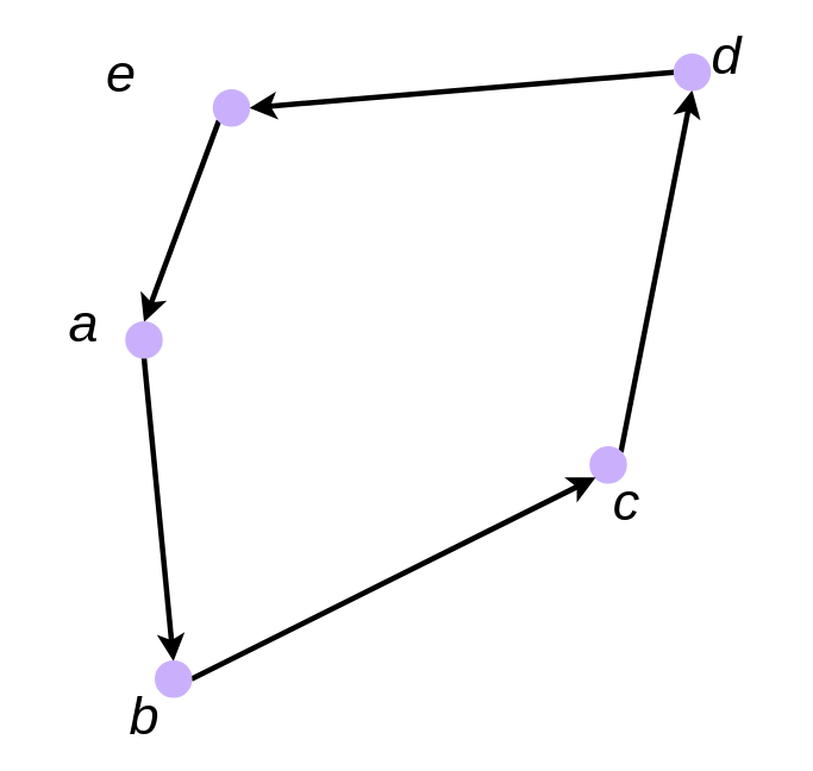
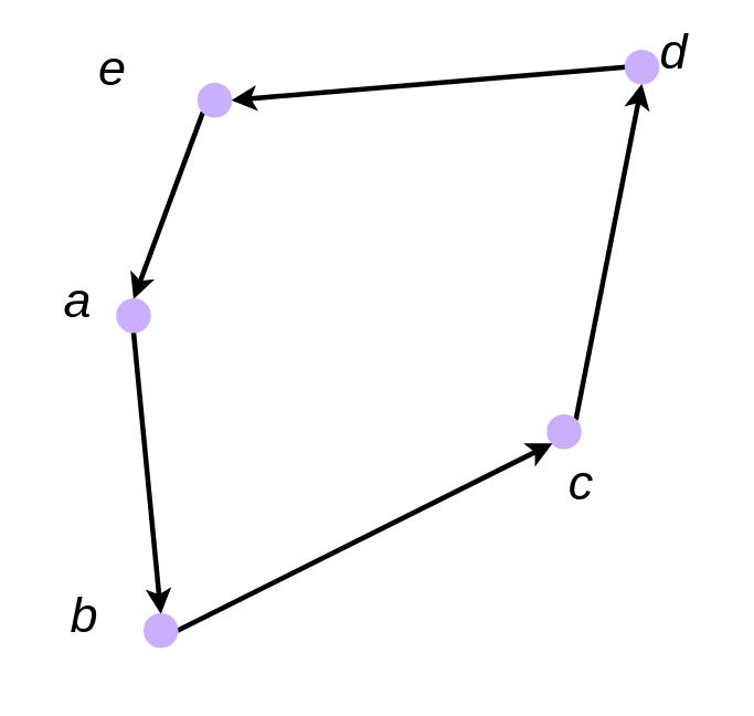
  <mxCell id="0" />
  <mxCell id="1" parent="0" />
  <mxCell id="2" style="edgeStyle=none;orthogonalLoop=1;jettySize=auto;html=1;exitX=1;exitY=0;exitDx=0;exitDy=0;entryX=0.5;entryY=1;entryDx=0;entryDy=0;fontSize=30;strokeColor=default;strokeWidth=3;" edge="1" parent="1" source="3" target="10"><mxGeometry relative="1" as="geometry" /></mxCell>
  <mxCell id="3" value="" style="ellipse;fillColor=#CAB0FC;strokeColor=#CAB0FC;labelBackgroundColor=#000000;" parent="1" vertex="1"><mxGeometry x="330" y="250" width="20" height="20" as="geometry" /></mxCell>
- <mxCell id="4" value="c" style="text;html=1;strokeColor=none;fillColor=none;align=center;verticalAlign=middle;whiteSpace=wrap;rounded=0;labelBackgroundColor=none;fontColor=#000000;fontStyle=2;fontSize=30;" parent="1" vertex="1"><mxGeometry x="324" y="270" width="53" height="20" as="geometry" /></mxCell>
+ <mxCell id="4" value="c" style="text;html=1;strokeColor=none;fillColor=none;align=center;verticalAlign=middle;whiteSpace=wrap;rounded=0;labelBackgroundColor=none;fontColor=#000000;fontStyle=2;fontSize=30;" parent="1" vertex="1"><mxGeometry x="324" y="280" width="53" height="20" as="geometry" /></mxCell>
  <mxCell id="5" value="d" style="text;html=1;strokeColor=none;fillColor=none;align=center;verticalAlign=middle;whiteSpace=wrap;rounded=0;labelBackgroundColor=none;fontColor=#000000;fontStyle=2;fontSize=30;" vertex="1" parent="1"><mxGeometry x="380" y="20" width="53" height="20" as="geometry" /></mxCell>
  <mxCell id="6" value="e" style="text;html=1;strokeColor=none;fillColor=none;align=center;verticalAlign=middle;whiteSpace=wrap;rounded=0;labelBackgroundColor=none;fontColor=#000000;fontStyle=2;fontSize=30;" vertex="1" parent="1"><mxGeometry x="41" y="30" width="53" height="20" as="geometry" /></mxCell>
  <mxCell id="7" value="a" style="text;html=1;strokeColor=none;fillColor=none;align=center;verticalAlign=middle;whiteSpace=wrap;rounded=0;labelBackgroundColor=none;fontColor=#000000;fontStyle=2;fontSize=30;" vertex="1" parent="1"><mxGeometry x="20" y="170" width="53" height="20" as="geometry" /></mxCell>
- <mxCell id="8" value="b" style="text;html=1;strokeColor=none;fillColor=none;align=center;verticalAlign=middle;whiteSpace=wrap;rounded=0;labelBackgroundColor=none;fontColor=#000000;fontStyle=2;fontSize=30;" vertex="1" parent="1"><mxGeometry x="53.5" y="390" width="53" height="20" as="geometry" /></mxCell>
+ <mxCell id="8" value="b" style="text;html=1;strokeColor=none;fillColor=none;align=center;verticalAlign=middle;whiteSpace=wrap;rounded=0;labelBackgroundColor=none;fontColor=#000000;fontStyle=2;fontSize=30;" vertex="1" parent="1"><mxGeometry x="23.5" y="360" width="53" height="20" as="geometry" /></mxCell>
  <mxCell id="9" style="edgeStyle=none;orthogonalLoop=1;jettySize=auto;html=1;exitX=0;exitY=0.5;exitDx=0;exitDy=0;entryX=1;entryY=0.5;entryDx=0;entryDy=0;fontSize=30;strokeColor=default;strokeWidth=3;" edge="1" parent="1" source="10" target="12"><mxGeometry relative="1" as="geometry" /></mxCell>
  <mxCell id="10" value="" style="ellipse;fillColor=#CAB0FC;strokeColor=#CAB0FC;labelBackgroundColor=#000000;" vertex="1" parent="1"><mxGeometry x="377" y="30" width="20" height="20" as="geometry" /></mxCell>
  <mxCell id="11" style="edgeStyle=none;orthogonalLoop=1;jettySize=auto;html=1;exitX=0;exitY=1;exitDx=0;exitDy=0;entryX=0.5;entryY=0;entryDx=0;entryDy=0;fontSize=30;strokeColor=default;strokeWidth=3;" edge="1" parent="1" source="12" target="14"><mxGeometry relative="1" as="geometry" /></mxCell>
  <mxCell id="12" value="" style="ellipse;fillColor=#CAB0FC;strokeColor=#CAB0FC;labelBackgroundColor=#000000;" vertex="1" parent="1"><mxGeometry x="119" y="50" width="20" height="20" as="geometry" /></mxCell>
  <mxCell id="13" style="edgeStyle=none;orthogonalLoop=1;jettySize=auto;html=1;exitX=0.5;exitY=1;exitDx=0;exitDy=0;entryX=0.5;entryY=0;entryDx=0;entryDy=0;fontSize=30;strokeColor=default;strokeWidth=3;" edge="1" parent="1" source="14" target="16"><mxGeometry relative="1" as="geometry" /></mxCell>
  <mxCell id="14" value="" style="ellipse;fillColor=#CAB0FC;strokeColor=#CAB0FC;labelBackgroundColor=#000000;" vertex="1" parent="1"><mxGeometry x="70" y="180" width="20" height="20" as="geometry" /></mxCell>
  <mxCell id="15" style="edgeStyle=none;orthogonalLoop=1;jettySize=auto;html=1;exitX=1;exitY=0.5;exitDx=0;exitDy=0;entryX=0;entryY=1;entryDx=0;entryDy=0;fontSize=30;strokeColor=default;strokeWidth=3;" edge="1" parent="1" source="16" target="3"><mxGeometry relative="1" as="geometry" /></mxCell>
  <mxCell id="16" value="" style="ellipse;fillColor=#CAB0FC;strokeColor=#CAB0FC;labelBackgroundColor=#000000;" vertex="1" parent="1"><mxGeometry x="86.5" y="370" width="20" height="20" as="geometry" /></mxCell>
